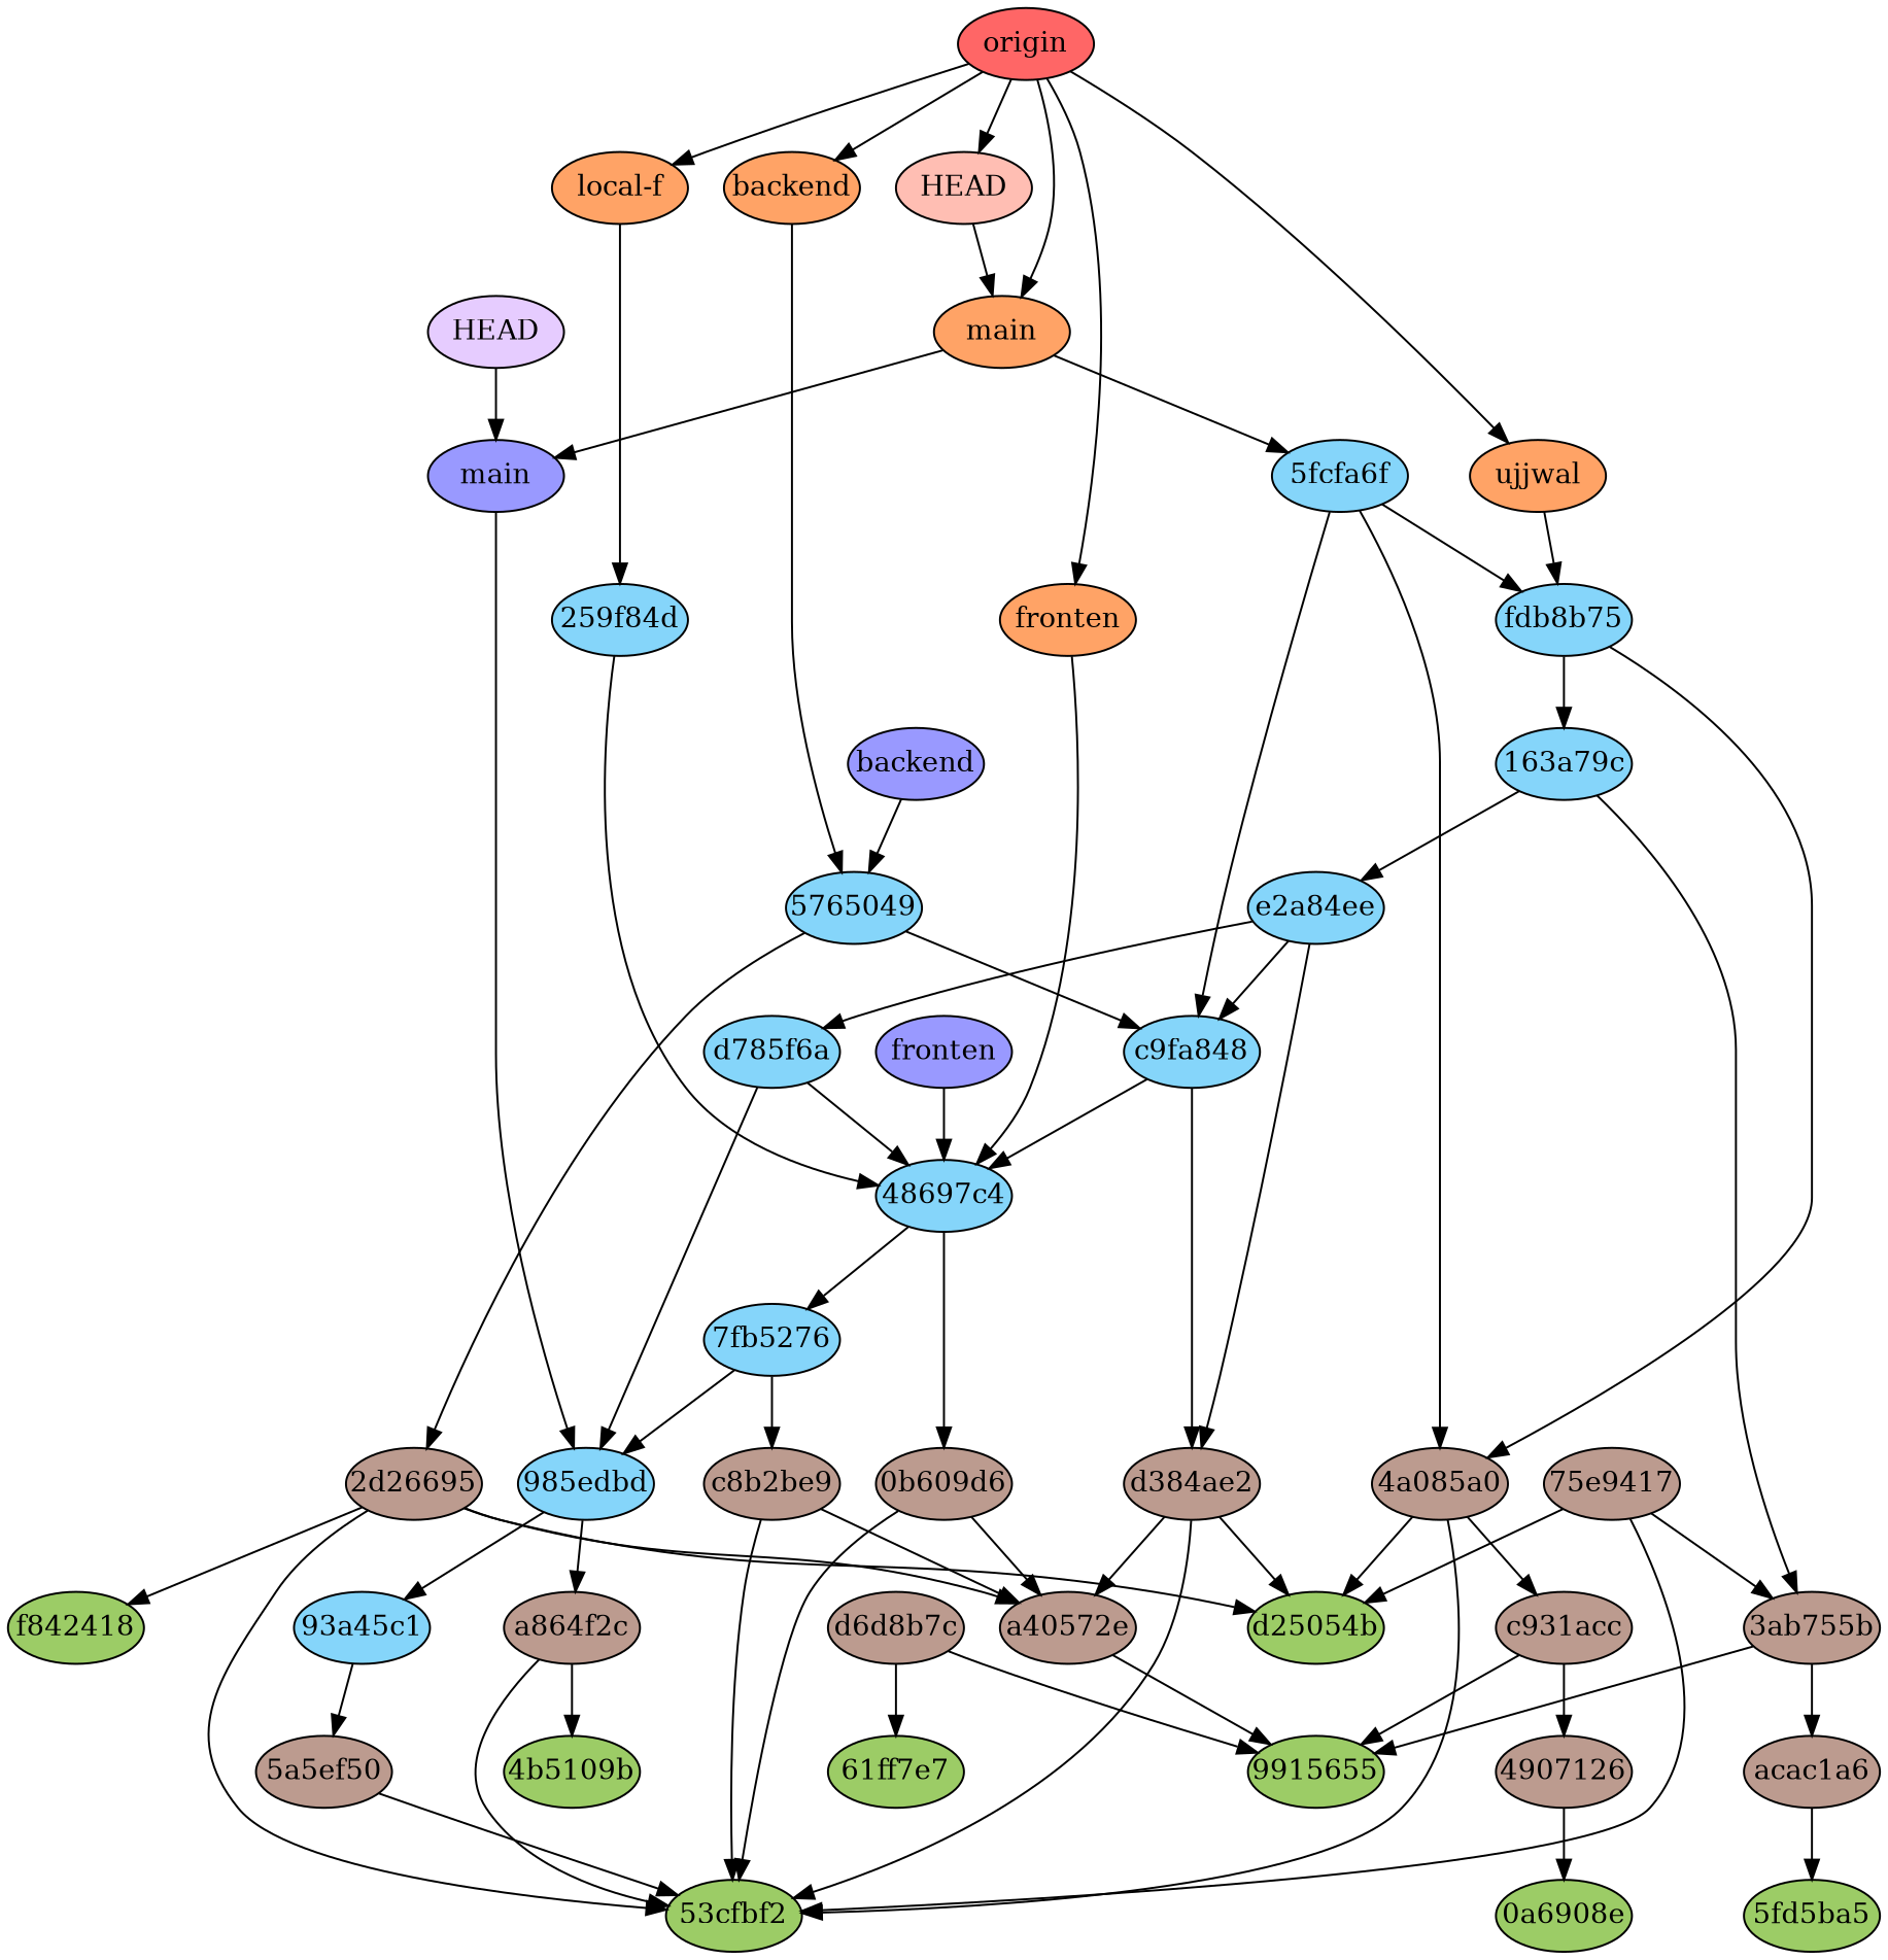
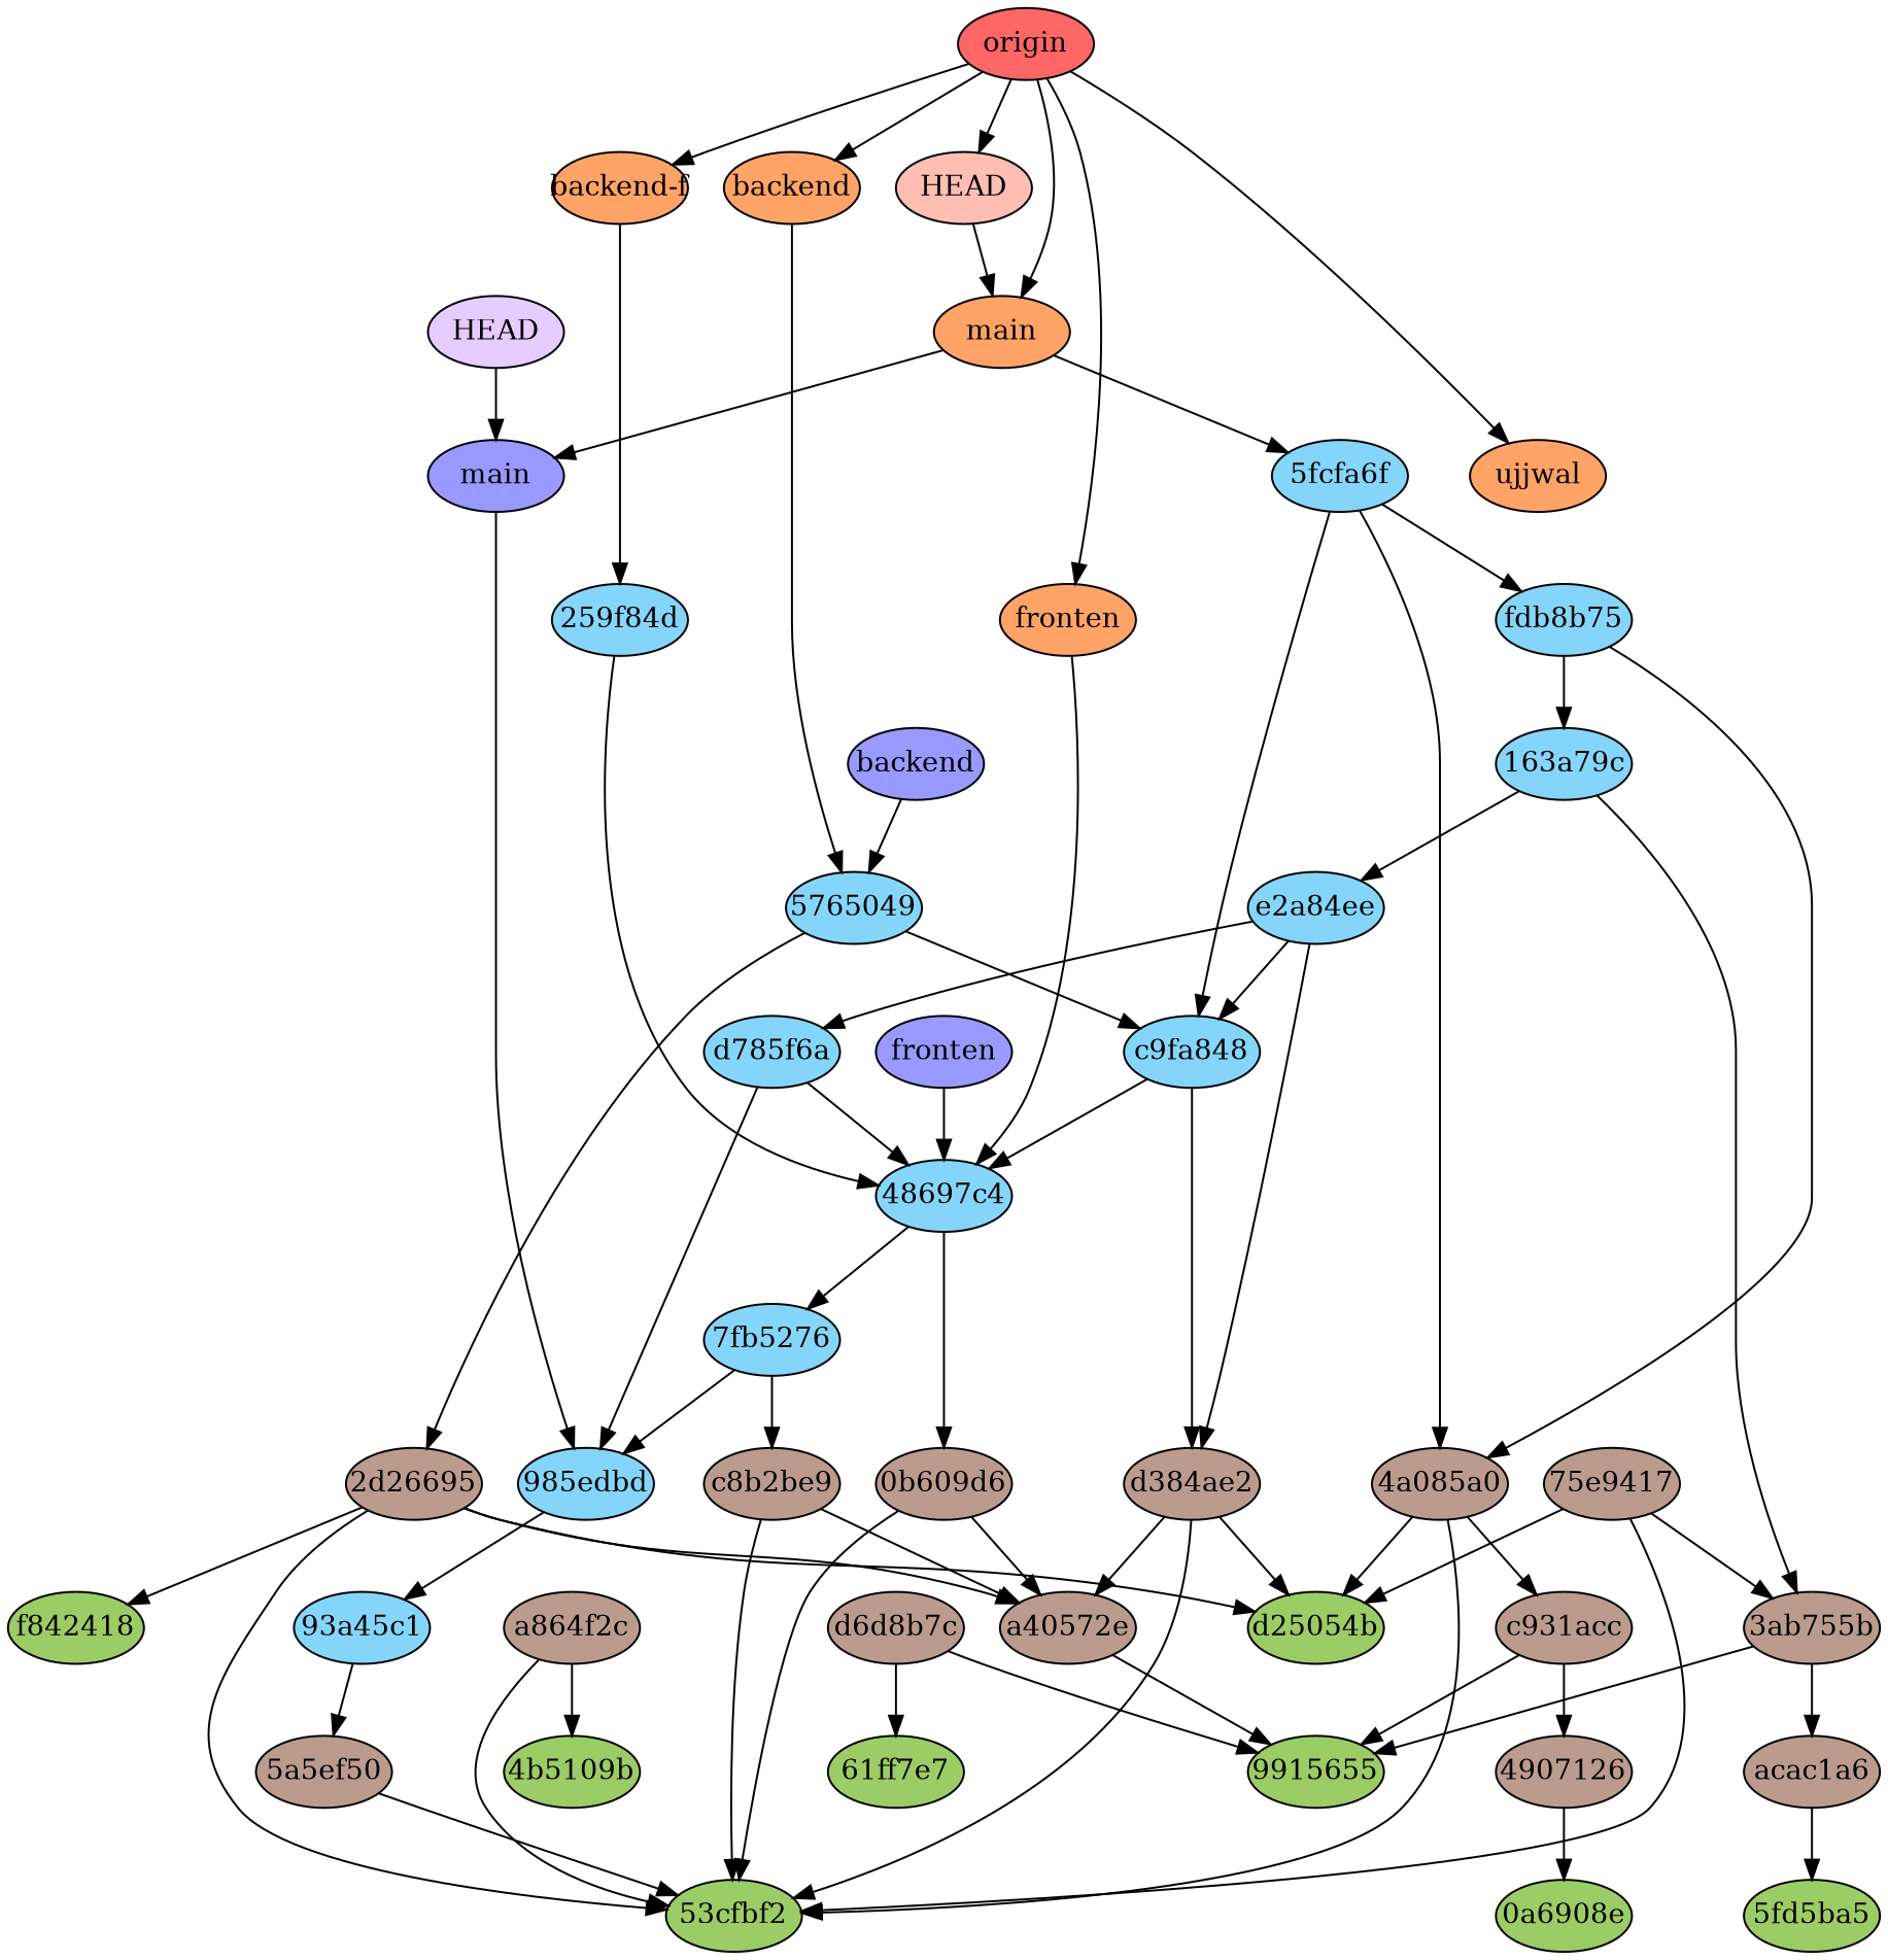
  digraph {
    node [fillcolor="#bc9b8f" fixedsize=true style=filled]
    n1 [fillcolor="#9ccc66" label="0a6908e" width=0.95]
    n2 [fillcolor="#9ccc66" label="4b5109b" width=0.95]
    n3 [fillcolor="#9ccc66" label="53cfbf2" width=0.95]
    n4 [fillcolor="#9ccc66" label="5fd5ba5" width=0.95]
    n5 [fillcolor="#9ccc66" label="61ff7e7" width=0.95]
    n6 [fillcolor="#9ccc66" label=9915655 width=0.95]
    n7 [fillcolor="#9ccc66" label=d25054b width=0.95]
    n8 [fillcolor="#9ccc66" label=f842418 width=0.95]
    n9 [label="0b609d6" width=0.95]
    n10 [label=a40572e width=0.95]
    n11 [label=d6d8b7c width=0.95]
    n12 [label="2d26695" width=0.95]
    n13 [label="3ab755b" width=0.95]
    n14 [label=acac1a6 width=0.95]
    n15 [label=4907126 width=0.95]
    n16 [label="4a085a0" width=0.95]
    n17 [label=c931acc width=0.95]
    n18 [label="5a5ef50" width=0.95]
    n19 [label="75e9417" width=0.95]
    n20 [label=a864f2c width=0.95]
    n21 [label=c8b2be9 width=0.95]
    n22 [label=d384ae2 width=0.95]
    n23 [fillcolor="#85d5fa" label="163a79c" width=0.95]
    n24 [fillcolor="#85d5fa" label=e2a84ee width=0.95]
    n25 [fillcolor="#85d5fa" label=c9fa848 width=0.95]
    n26 [fillcolor="#85d5fa" label=d785f6a width=0.95]
    n27 [fillcolor="#85d5fa" label="48697c4" width=0.95]
    n28 [fillcolor="#85d5fa" label="985edbd" width=0.95]
    n29 [fillcolor="#85d5fa" label="259f84d" width=0.95]
    n30 [fillcolor="#85d5fa" label="7fb5276" width=0.95]
    n31 [fillcolor="#85d5fa" label="93a45c1" width=0.95]
    n32 [fillcolor="#85d5fa" label=5765049 width=0.95]
    n33 [fillcolor="#85d5fa" label="5fcfa6f" width=0.95]
    n34 [fillcolor="#85d5fa" label=fdb8b75 width=0.95]
    n35 [fillcolor="#9999ff" label=backend width=0.95]
    n36 [fillcolor="#9999ff" label=fronten width=0.95]
    n37 [fillcolor="#9999ff" label=main width=0.95]
    n38 [fillcolor="#e6ccff" label=HEAD width=0.95]
    n39 [fillcolor="#ffa366" label=backend width=0.95]
    n40 [fillcolor="#ffa366" label=fronten width=0.95]
-   n41 [fillcolor="#ffa366" label="local-f" width=0.95]
+   n41 [fillcolor="#ffa366" label="backend-f" width=0.95]
    n42 [fillcolor="#ffa366" label=main width=0.95]
    n43 [fillcolor="#ffa366" label=ujjwal width=0.95]
    n44 [fillcolor="#ffbeb3" label=HEAD width=0.95]
    n45 [fillcolor="#ff6666" label=origin width=0.95]
    n9 -> n3
    n9 -> n10
    n10 -> n6
    n11 -> n5
    n11 -> n6
    n12 -> n3
    n12 -> n7
    n12 -> n8
    n12 -> n10
    n13 -> n6
    n13 -> n14
    n14 -> n4
    n15 -> n1
    n16 -> n3
    n16 -> n7
    n16 -> n17
    n17 -> n6
    n17 -> n15
    n18 -> n3
    n19 -> n3
    n19 -> n7
    n19 -> n13
    n20 -> n2
    n20 -> n3
    n21 -> n3
    n21 -> n10
    n22 -> n3
    n22 -> n7
    n22 -> n10
    n23 -> n13
    n23 -> n24
    n24 -> n22
    n24 -> n25
    n24 -> n26
    n25 -> n22
    n25 -> n27
    n26 -> n27
    n26 -> n28
    n27 -> n9
    n27 -> n30
-   n28 -> n20
    n28 -> n31
    n29 -> n27
    n30 -> n21
    n30 -> n28
    n31 -> n18
    n32 -> n12
    n32 -> n25
    n33 -> n16
    n33 -> n25
    n33 -> n34
    n34 -> n16
    n34 -> n23
    n35 -> n32
    n36 -> n27
    n37 -> n28
    n38 -> n37
    n39 -> n32
    n40 -> n27
    n41 -> n29
    n42 -> n33
    n42 -> n37
-   n43 -> n34
    n44 -> n42
    n45 -> n39
    n45 -> n40
    n45 -> n41
    n45 -> n42
    n45 -> n43
    n45 -> n44
  }
